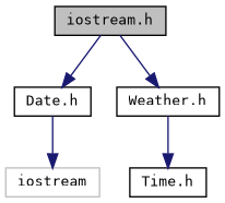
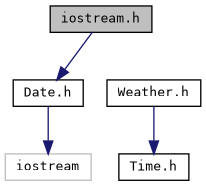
  digraph {
    fontname="DejaVu Sans Mono"
    node [color=black fontname="DejaVu Sans Mono" fontsize=10 shape=record]
    edge [color=midnightblue fontname="DejaVu Sans Mono" fontsize=10 labelfontname=Helvetica labelfontsize=10 style=solid]
    n1 [fillcolor=grey75 fontcolor=black height=0.2 label="iostream.h" style=filled width=0.4]
    n2 [height=0.2 label="Date.h" width=0.4]
    n3 [height=0.2 label="Weather.h" width=0.4]
    n4 [color=grey75 height=0.2 label=iostream width=0.4]
    n5 [height=0.2 label="Time.h" width=0.4]
    n1 -> n2
-   n1 -> n3
    n2 -> n4
    n3 -> n5
  }
